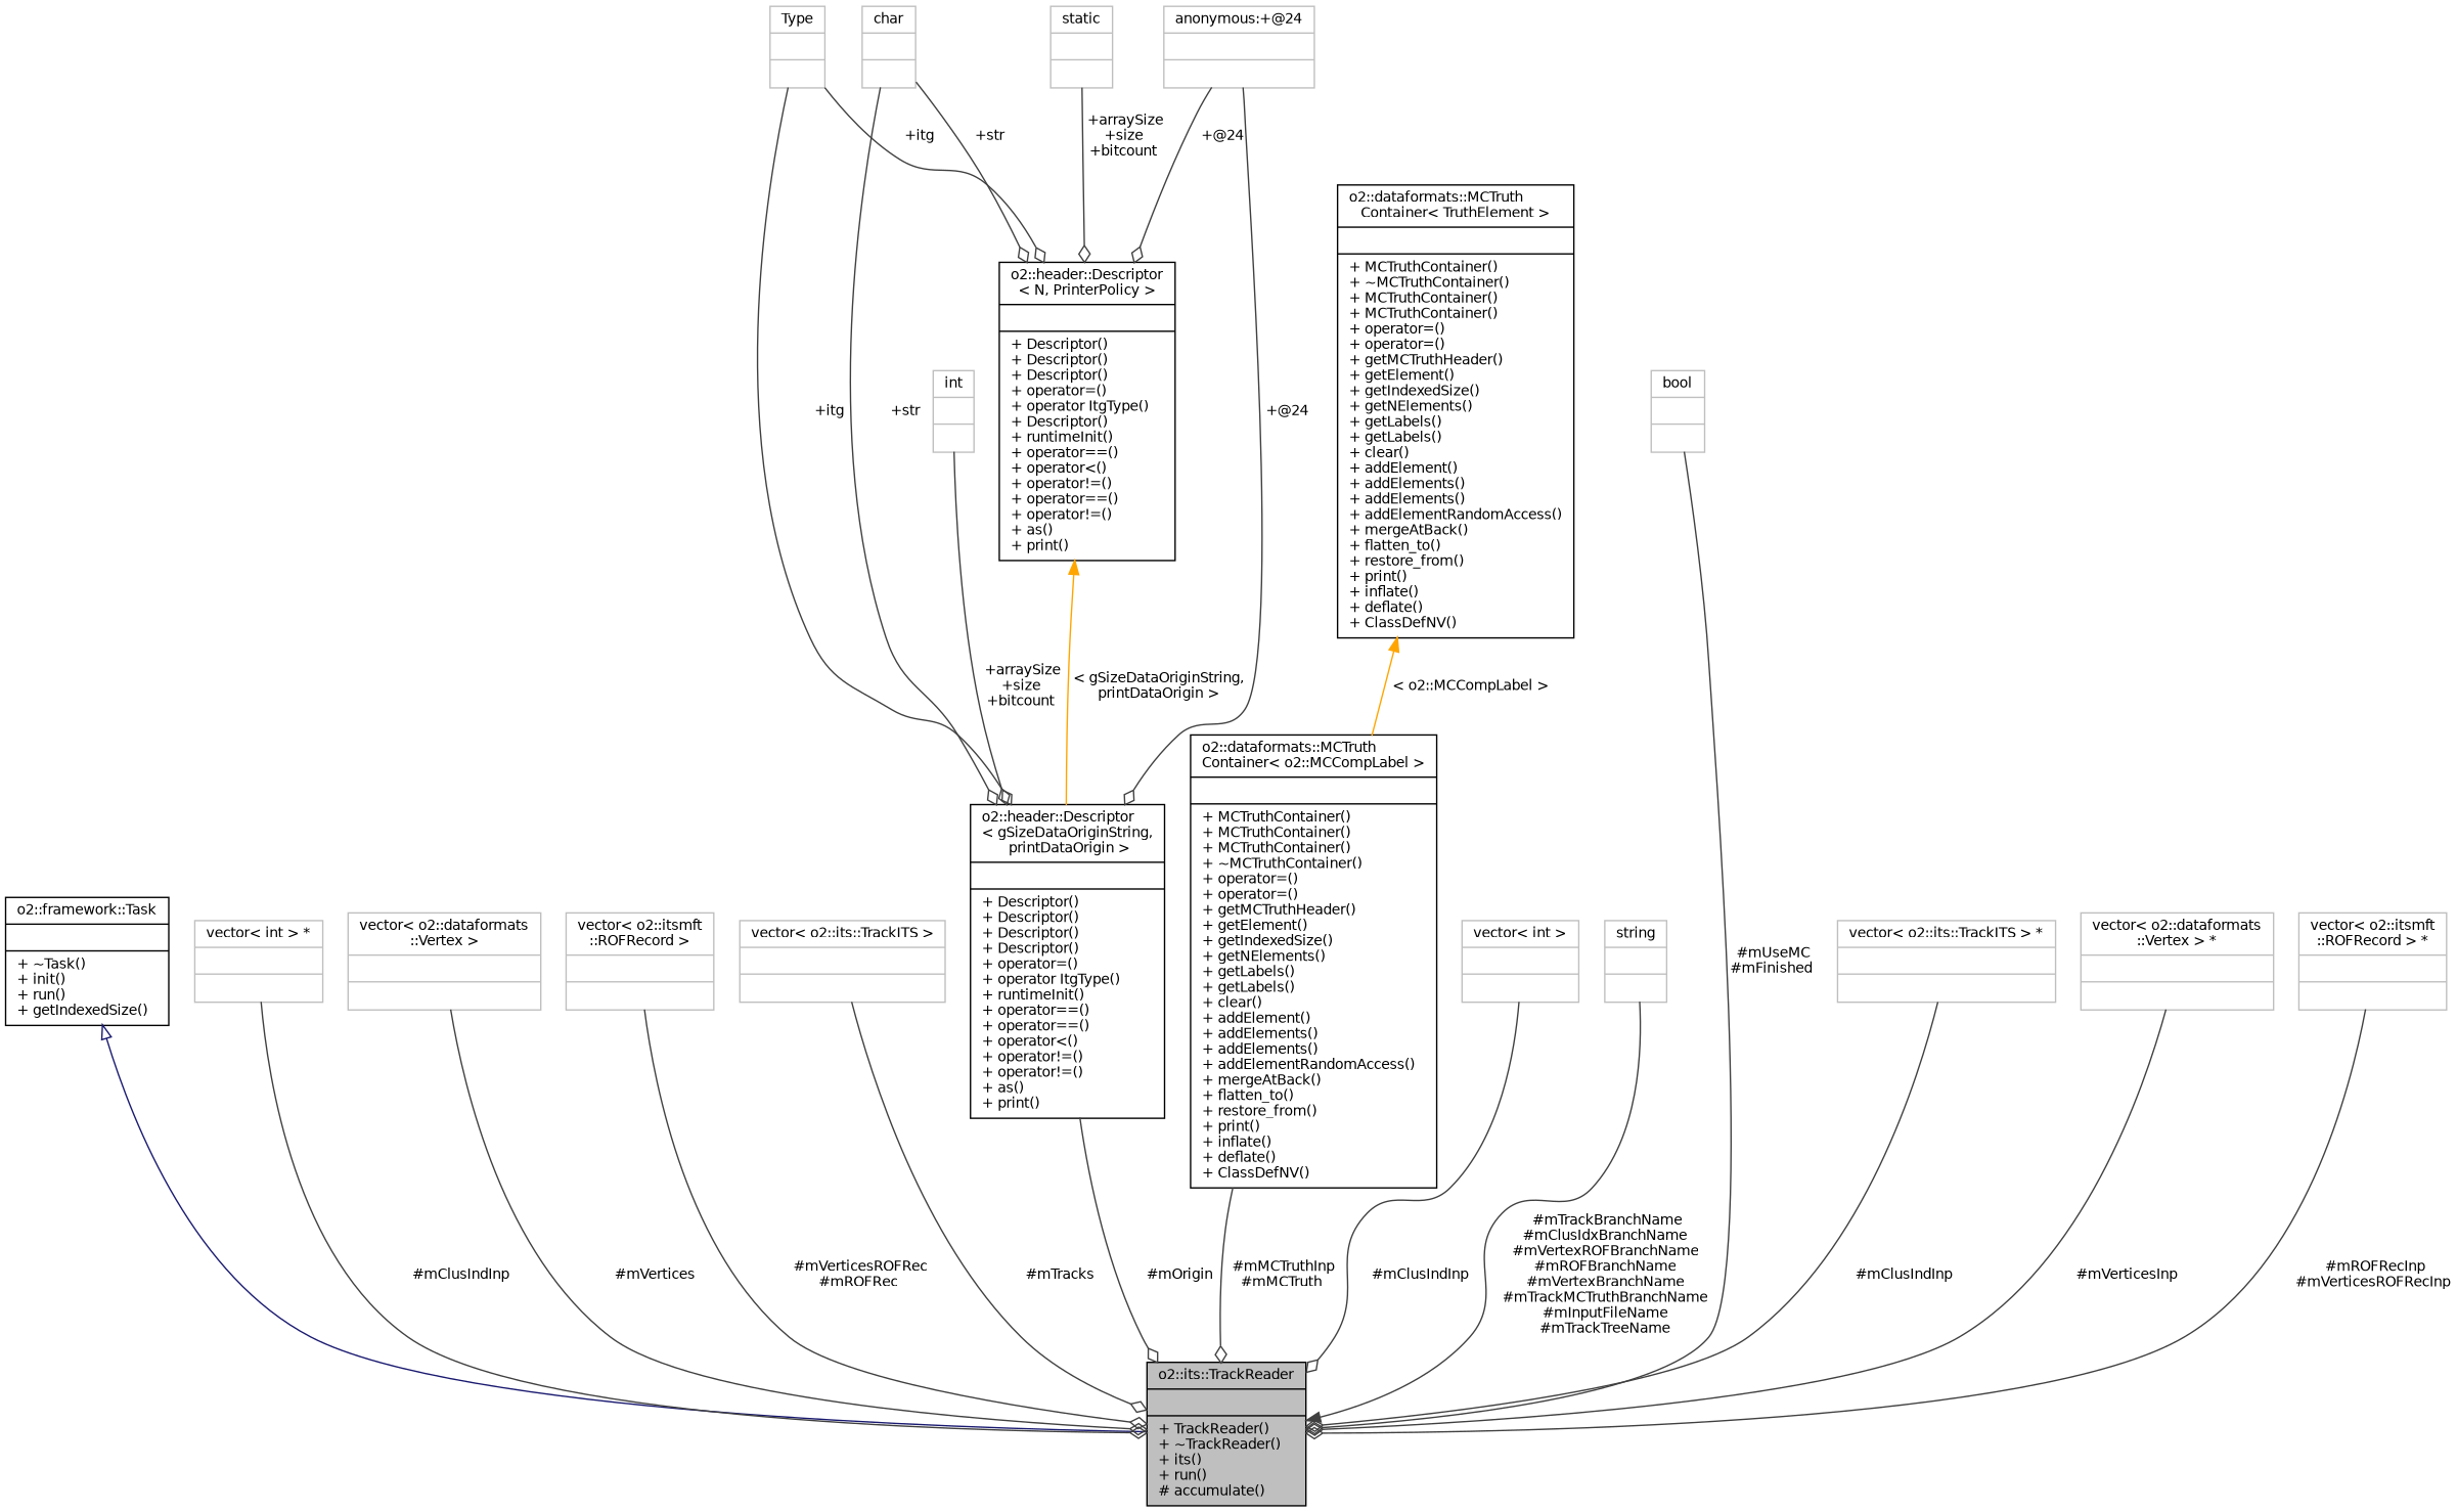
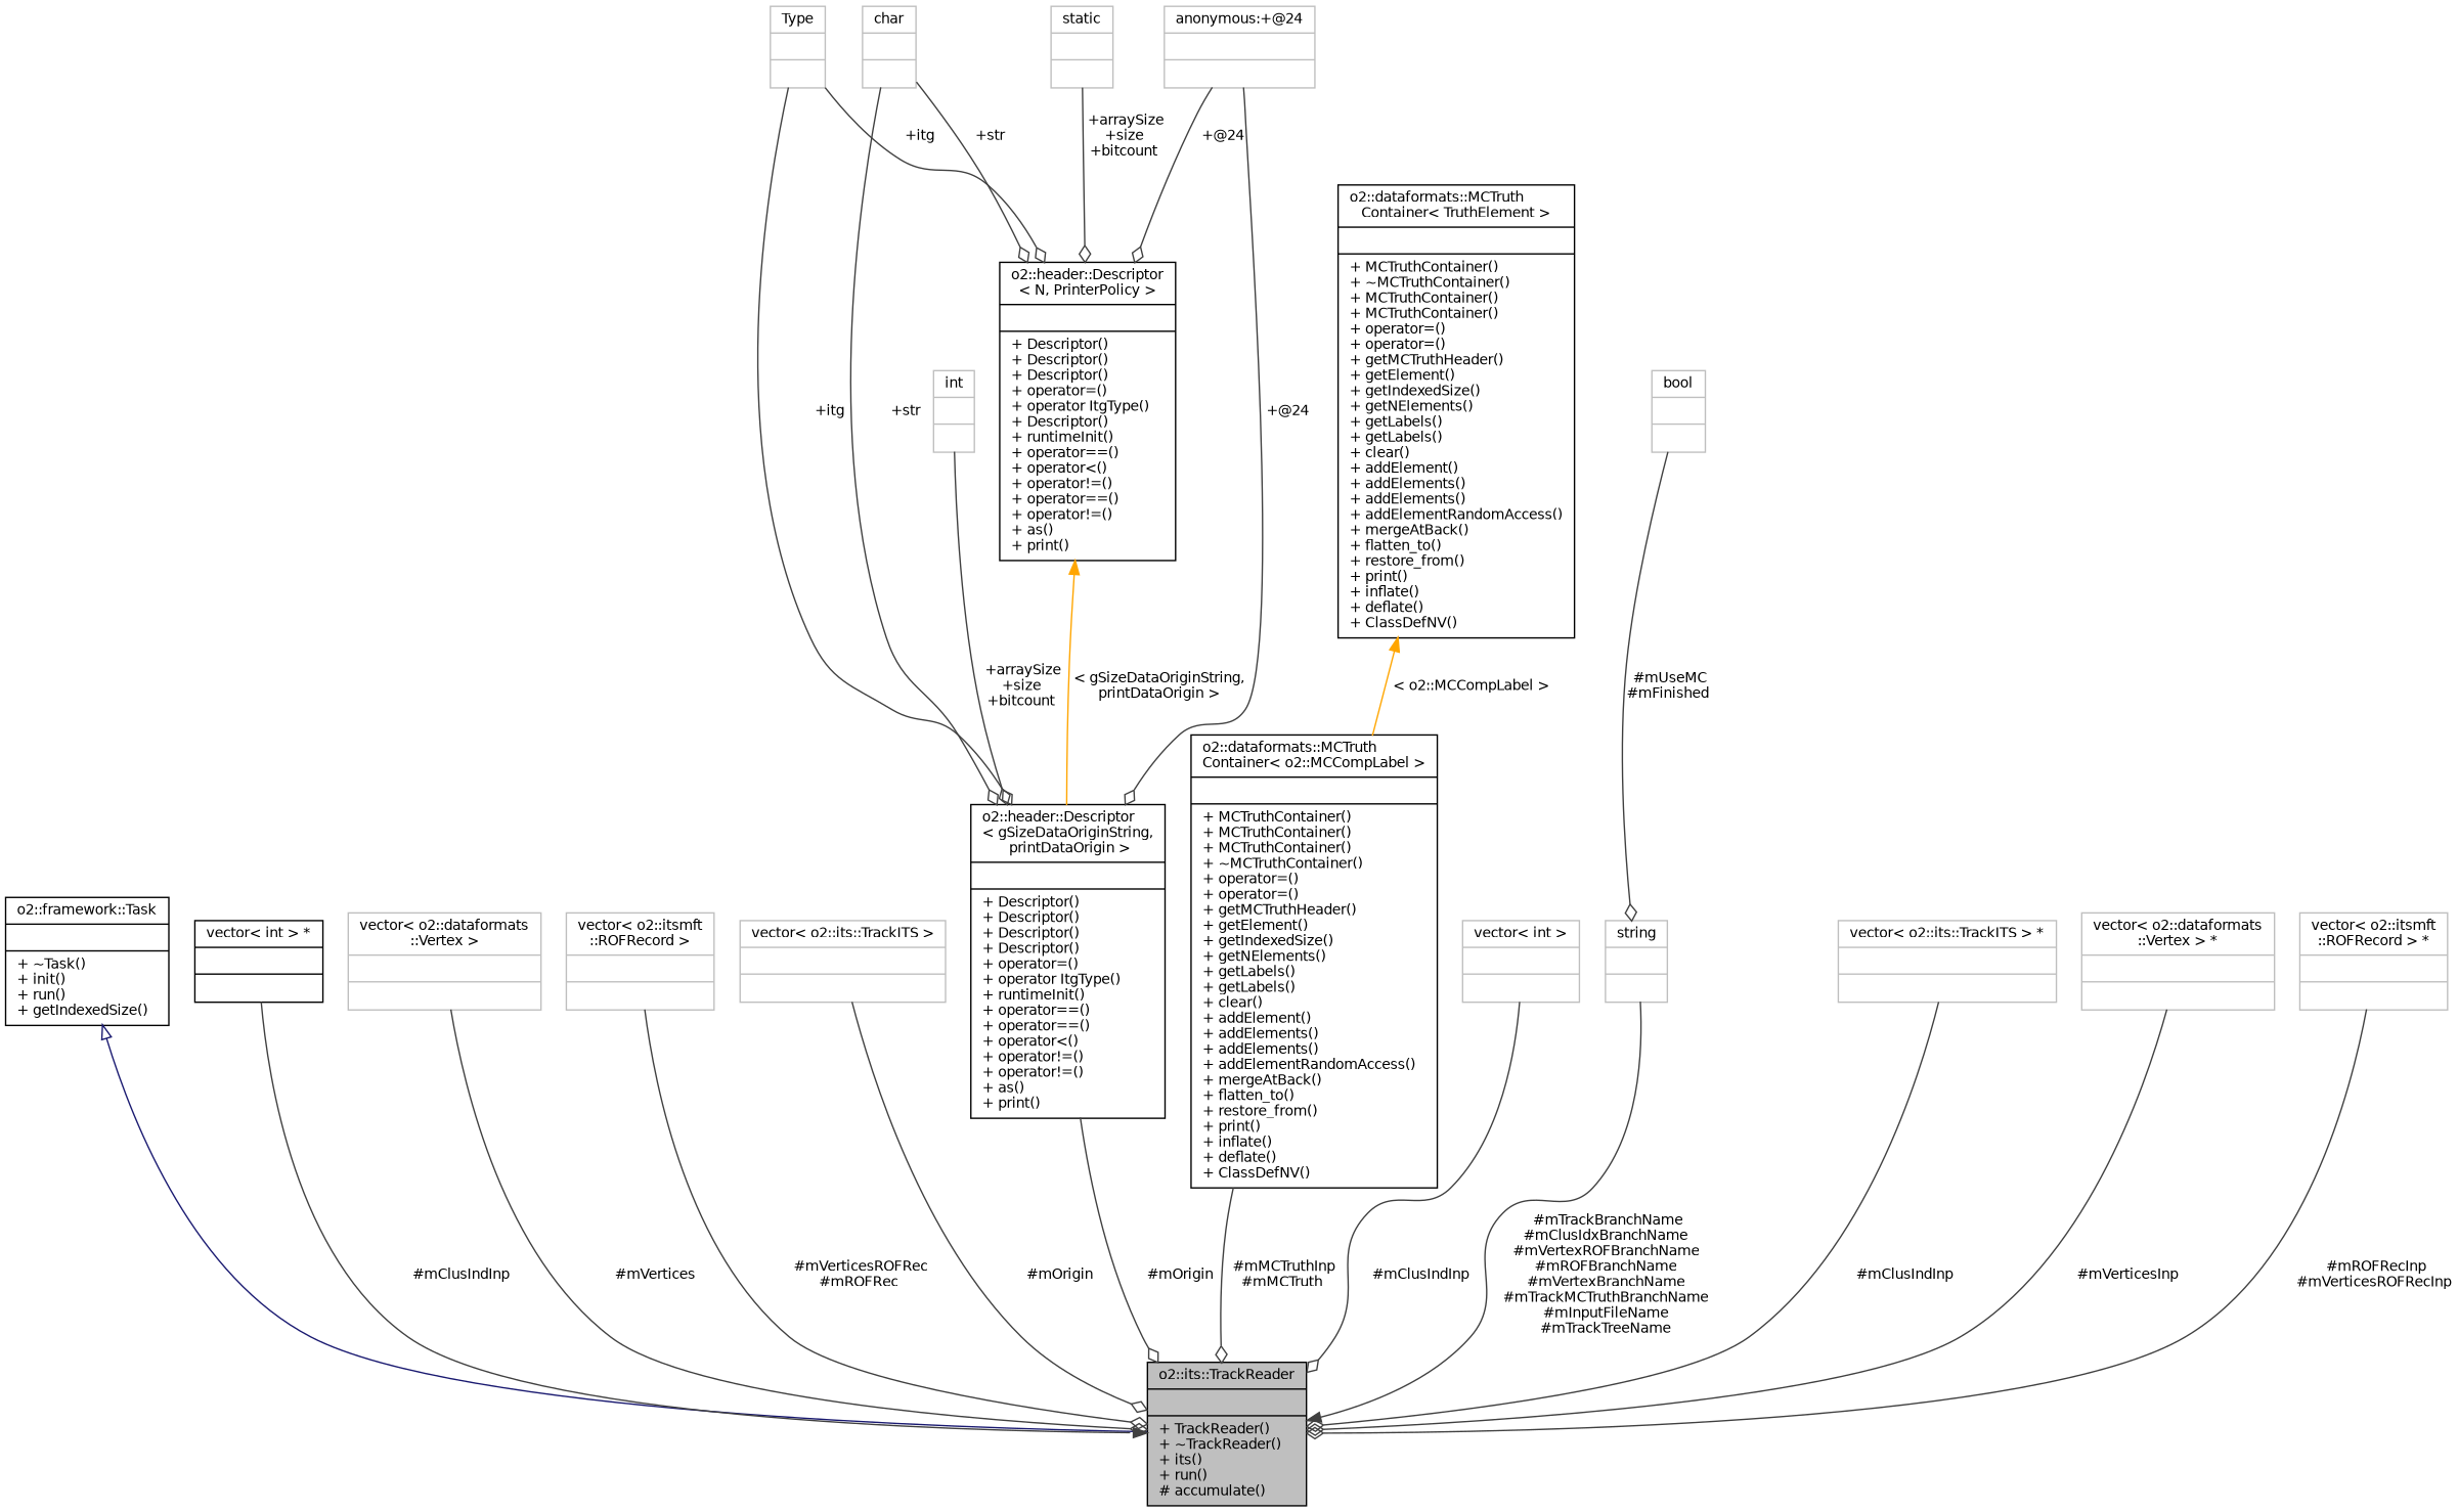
  digraph {
    node [color=grey75 fontname=Helvetica fontsize=10 shape=record]
    edge [color=grey25 fontname=Helvetica fontsize=10 labelfontname=Helvetica labelfontsize=10 style=solid arrowhead=odiamond]
    n1 [color=black fillcolor=grey75 fontcolor=black height=0.2 label="{o2::its::TrackReader\n||+ TrackReader()\l+ ~TrackReader()\l+ its()\l+ run()\l# accumulate()\l}" style=filled width=0.4]
    n2 [color=black height=0.2 label="{o2::framework::Task\n||+ ~Task()\l+ init()\l+ run()\l+ getIndexedSize()\l}" width=0.4]
-   n3 [height=0.2 label="{vector\< int \> *\n||}" width=0.4]
+   n3 [color=black height=0.2 label="{vector\< int \> *\n||}" width=0.4]
    n4 [height=0.2 label="{vector\< o2::dataformats\l::Vertex \>\n||}" width=0.4]
    n5 [height=0.2 label="{vector\< o2::itsmft\l::ROFRecord \>\n||}" width=0.4]
    n6 [height=0.2 label="{vector\< o2::its::TrackITS \>\n||}" width=0.4]
    n7 [color=black height=0.2 label="{o2::header::Descriptor\l\< gSizeDataOriginString,\l printDataOrigin \>\n||+ Descriptor()\l+ Descriptor()\l+ Descriptor()\l+ Descriptor()\l+ operator=()\l+ operator ItgType()\l+ runtimeInit()\l+ operator==()\l+ operator==()\l+ operator\<()\l+ operator!=()\l+ operator!=()\l+ as()\l+ print()\l}" width=0.4]
    n8 [height=0.2 label="{Type\n||}" width=0.4]
    n9 [color=black height=0.2 label="{o2::header::Descriptor\l\< N, PrinterPolicy \>\n||+ Descriptor()\l+ Descriptor()\l+ Descriptor()\l+ operator=()\l+ operator ItgType()\l+ Descriptor()\l+ runtimeInit()\l+ operator==()\l+ operator\<()\l+ operator!=()\l+ operator==()\l+ operator!=()\l+ as()\l+ print()\l}" width=0.4]
    n10 [height=0.2 label="{char\n||}" width=0.4]
    n11 [height=0.2 label="{int\n||}" width=0.4]
    n12 [height=0.2 label="{anonymous:+@24\n||}" width=0.4]
    n13 [height=0.2 label="{static\n||}" width=0.4]
    n14 [color=black height=0.2 label="{o2::dataformats::MCTruth\lContainer\< o2::MCCompLabel \>\n||+ MCTruthContainer()\l+ MCTruthContainer()\l+ MCTruthContainer()\l+ ~MCTruthContainer()\l+ operator=()\l+ operator=()\l+ getMCTruthHeader()\l+ getElement()\l+ getIndexedSize()\l+ getNElements()\l+ getLabels()\l+ getLabels()\l+ clear()\l+ addElement()\l+ addElements()\l+ addElements()\l+ addElementRandomAccess()\l+ mergeAtBack()\l+ flatten_to()\l+ restore_from()\l+ print()\l+ inflate()\l+ deflate()\l+ ClassDefNV()\l}" width=0.4]
    n15 [color=black height=0.2 label="{o2::dataformats::MCTruth\lContainer\< TruthElement \>\n||+ MCTruthContainer()\l+ ~MCTruthContainer()\l+ MCTruthContainer()\l+ MCTruthContainer()\l+ operator=()\l+ operator=()\l+ getMCTruthHeader()\l+ getElement()\l+ getIndexedSize()\l+ getNElements()\l+ getLabels()\l+ getLabels()\l+ clear()\l+ addElement()\l+ addElements()\l+ addElements()\l+ addElementRandomAccess()\l+ mergeAtBack()\l+ flatten_to()\l+ restore_from()\l+ print()\l+ inflate()\l+ deflate()\l+ ClassDefNV()\l}" width=0.4]
    n16 [height=0.2 label="{vector\< int \>\n||}" width=0.4]
    n17 [height=0.2 label="{string\n||}" width=0.4]
    n18 [height=0.2 label="{bool\n||}" width=0.4]
    n19 [height=0.2 label="{vector\< o2::its::TrackITS \> *\n||}" width=0.4]
    n20 [height=0.2 label="{vector\< o2::dataformats\l::Vertex \> *\n||}" width=0.4]
    n21 [height=0.2 label="{vector\< o2::itsmft\l::ROFRecord \> *\n||}" width=0.4]
    n2 -> n1 [arrowtail=onormal color=midnightblue dir=back arrowhead=""]
-   n3 -> n1 [label=" #mClusIndInp"]
+   n3 -> n1 [arrowhead=normal label=" #mClusIndInp"]
    n4 -> n1 [label=" #mVertices"]
    n5 -> n1 [label=" #mVerticesROFRec\n#mROFRec"]
-   n6 -> n1 [label=" #mTracks"]
+   n6 -> n1 [label=" #mOrigin"]
    n7 -> n1 [label=" #mOrigin"]
    n8 -> n7 [label=" +itg"]
    n8 -> n9 [label=" +itg"]
    n9 -> n7 [color=orange dir=back label=" \< gSizeDataOriginString,\l printDataOrigin \>" arrowhead=""]
    n10 -> n7 [label=" +str"]
    n10 -> n9 [label=" +str"]
    n11 -> n7 [label=" +arraySize\n+size\n+bitcount"]
    n12 -> n7 [label=" +@24"]
    n12 -> n9 [label=" +@24"]
    n13 -> n9 [label=" +arraySize\n+size\n+bitcount"]
    n14 -> n1 [label=" #mMCTruthInp\n#mMCTruth"]
    n15 -> n14 [color=orange dir=back label=" \< o2::MCCompLabel \>" arrowhead=""]
    n16 -> n1 [label=" #mClusIndInp"]
    n17 -> n1 [arrowhead=normal label=" #mTrackBranchName\n#mClusIdxBranchName\n#mVertexROFBranchName\n#mROFBranchName\n#mVertexBranchName\n#mTrackMCTruthBranchName\n#mInputFileName\n#mTrackTreeName"]
-   n18 -> n1 [label=" #mUseMC\n#mFinished"]
+   n18 -> n17 [label=" #mUseMC\n#mFinished"]
    n19 -> n1 [label=" #mClusIndInp"]
    n20 -> n1 [label=" #mVerticesInp"]
    n21 -> n1 [label=" #mROFRecInp\n#mVerticesROFRecInp"]
  }
